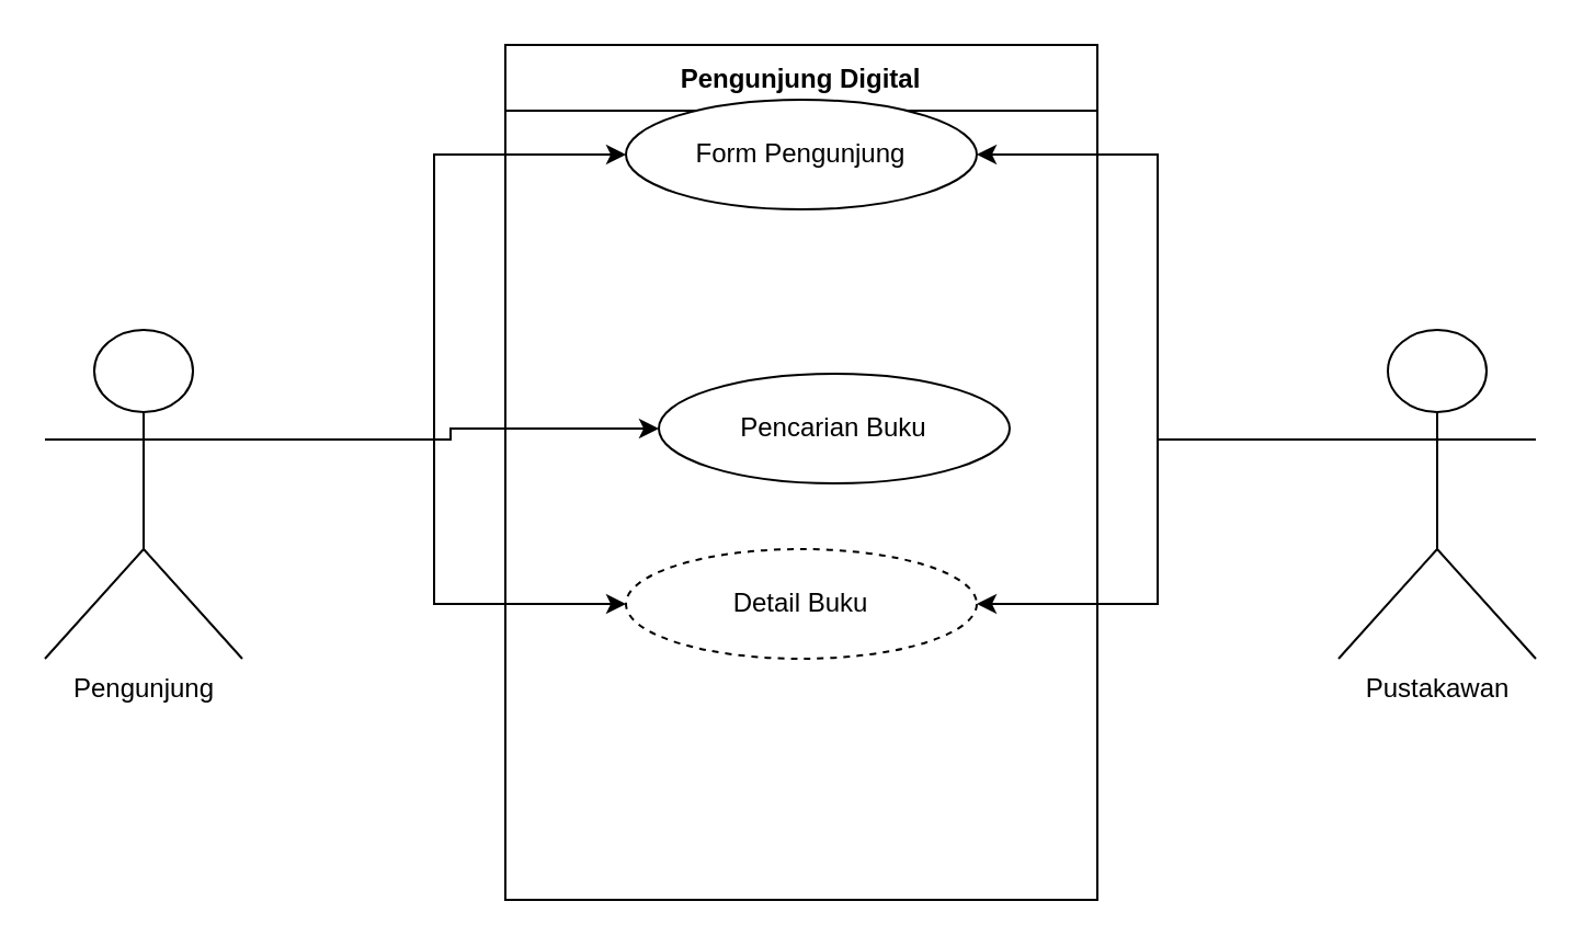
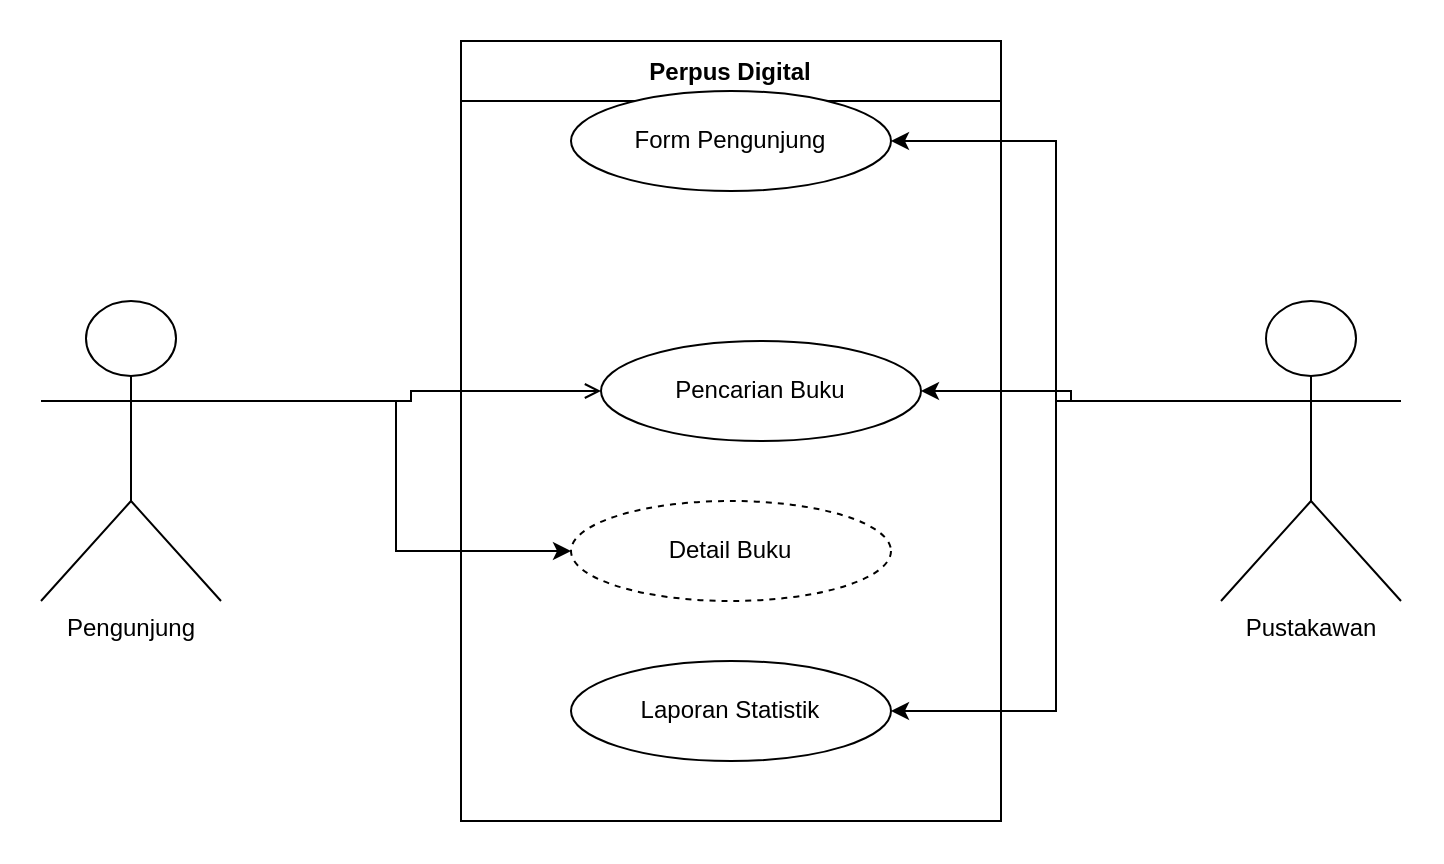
  <mxCell id="0" />
  <mxCell id="1" parent="0" />
- <mxCell id="2" value="Pengunjung Digital" style="swimlane;startSize=30;" vertex="1" parent="1"><mxGeometry x="230" y="20" width="270" height="390" as="geometry" /></mxCell>
+ <mxCell id="2" value="Perpus Digital" style="swimlane;startSize=30;" vertex="1" parent="1"><mxGeometry x="230" y="20" width="270" height="390" as="geometry" /></mxCell>
  <mxCell id="3" value="Form Pengunjung" style="ellipse;whiteSpace=wrap;html=1;" vertex="1" parent="2"><mxGeometry x="55" y="25" width="160" height="50" as="geometry" /></mxCell>
  <mxCell id="4" value="Pencarian Buku" style="ellipse;whiteSpace=wrap;html=1;" vertex="1" parent="2"><mxGeometry x="70" y="150" width="160" height="50" as="geometry" /></mxCell>
  <mxCell id="5" value="Detail Buku" style="ellipse;whiteSpace=wrap;html=1;dashed=1;" vertex="1" parent="2"><mxGeometry x="55" y="230" width="160" height="50" as="geometry" /></mxCell>
- <mxCell id="8" style="edgeStyle=orthogonalEdgeStyle;rounded=0;orthogonalLoop=1;jettySize=auto;html=1;exitX=1;exitY=0.333;exitDx=0;exitDy=0;exitPerimeter=0;entryX=0;entryY=0.5;entryDx=0;entryDy=0;" edge="1" parent="1" source="11" target="3"><mxGeometry relative="1" as="geometry" /></mxCell>
- <mxCell id="9" style="edgeStyle=orthogonalEdgeStyle;rounded=0;orthogonalLoop=1;jettySize=auto;html=1;exitX=1;exitY=0.333;exitDx=0;exitDy=0;exitPerimeter=0;entryX=0;entryY=0.5;entryDx=0;entryDy=0;" edge="1" parent="1" source="11" target="4"><mxGeometry relative="1" as="geometry" /></mxCell>
+ <mxCell id="6" value="Laporan Statistik" style="ellipse;whiteSpace=wrap;html=1;" vertex="1" parent="2"><mxGeometry x="55" y="310" width="160" height="50" as="geometry" /></mxCell>
+ <mxCell id="7" style="edgeStyle=orthogonalEdgeStyle;rounded=0;orthogonalLoop=1;jettySize=auto;html=1;entryX=1;entryY=0.5;entryDx=0;entryDy=0;exitX=0;exitY=0.333;exitDx=0;exitDy=0;exitPerimeter=0;" edge="1" parent="1" source="15" target="4"><mxGeometry relative="1" as="geometry"><mxPoint x="600" y="203" as="sourcePoint" /></mxGeometry></mxCell>
+ <mxCell id="9" style="edgeStyle=orthogonalEdgeStyle;rounded=0;orthogonalLoop=1;jettySize=auto;html=1;exitX=1;exitY=0.333;exitDx=0;exitDy=0;exitPerimeter=0;entryX=0;entryY=0.5;entryDx=0;entryDy=0;endArrow=open;" edge="1" parent="1" source="11" target="4"><mxGeometry relative="1" as="geometry" /></mxCell>
  <mxCell id="10" style="edgeStyle=orthogonalEdgeStyle;rounded=0;orthogonalLoop=1;jettySize=auto;html=1;exitX=1;exitY=0.333;exitDx=0;exitDy=0;exitPerimeter=0;entryX=0;entryY=0.5;entryDx=0;entryDy=0;" edge="1" parent="1" source="11" target="5"><mxGeometry relative="1" as="geometry" /></mxCell>
  <mxCell id="11" value="Pengunjung" style="shape=umlActor;verticalLabelPosition=bottom;verticalAlign=top;html=1;outlineConnect=0;" vertex="1" parent="1"><mxGeometry x="20" y="150" width="90" height="150" as="geometry" /></mxCell>
- <mxCell id="13" style="edgeStyle=orthogonalEdgeStyle;rounded=0;orthogonalLoop=1;jettySize=auto;html=1;exitX=0;exitY=0.333;exitDx=0;exitDy=0;exitPerimeter=0;entryX=1;entryY=0.5;entryDx=0;entryDy=0;" edge="1" parent="1" source="15" target="5"><mxGeometry relative="1" as="geometry" /></mxCell>
+ <mxCell id="12" style="edgeStyle=orthogonalEdgeStyle;rounded=0;orthogonalLoop=1;jettySize=auto;html=1;exitX=0;exitY=0.333;exitDx=0;exitDy=0;exitPerimeter=0;entryX=1;entryY=0.5;entryDx=0;entryDy=0;" edge="1" parent="1" source="15" target="6"><mxGeometry relative="1" as="geometry" /></mxCell>
  <mxCell id="14" style="edgeStyle=orthogonalEdgeStyle;rounded=0;orthogonalLoop=1;jettySize=auto;html=1;exitX=0;exitY=0.333;exitDx=0;exitDy=0;exitPerimeter=0;entryX=1;entryY=0.5;entryDx=0;entryDy=0;" edge="1" parent="1" source="15" target="3"><mxGeometry relative="1" as="geometry" /></mxCell>
  <mxCell id="15" value="Pustakawan" style="shape=umlActor;verticalLabelPosition=bottom;verticalAlign=top;html=1;outlineConnect=0;" vertex="1" parent="1"><mxGeometry x="610" y="150" width="90" height="150" as="geometry" /></mxCell>
